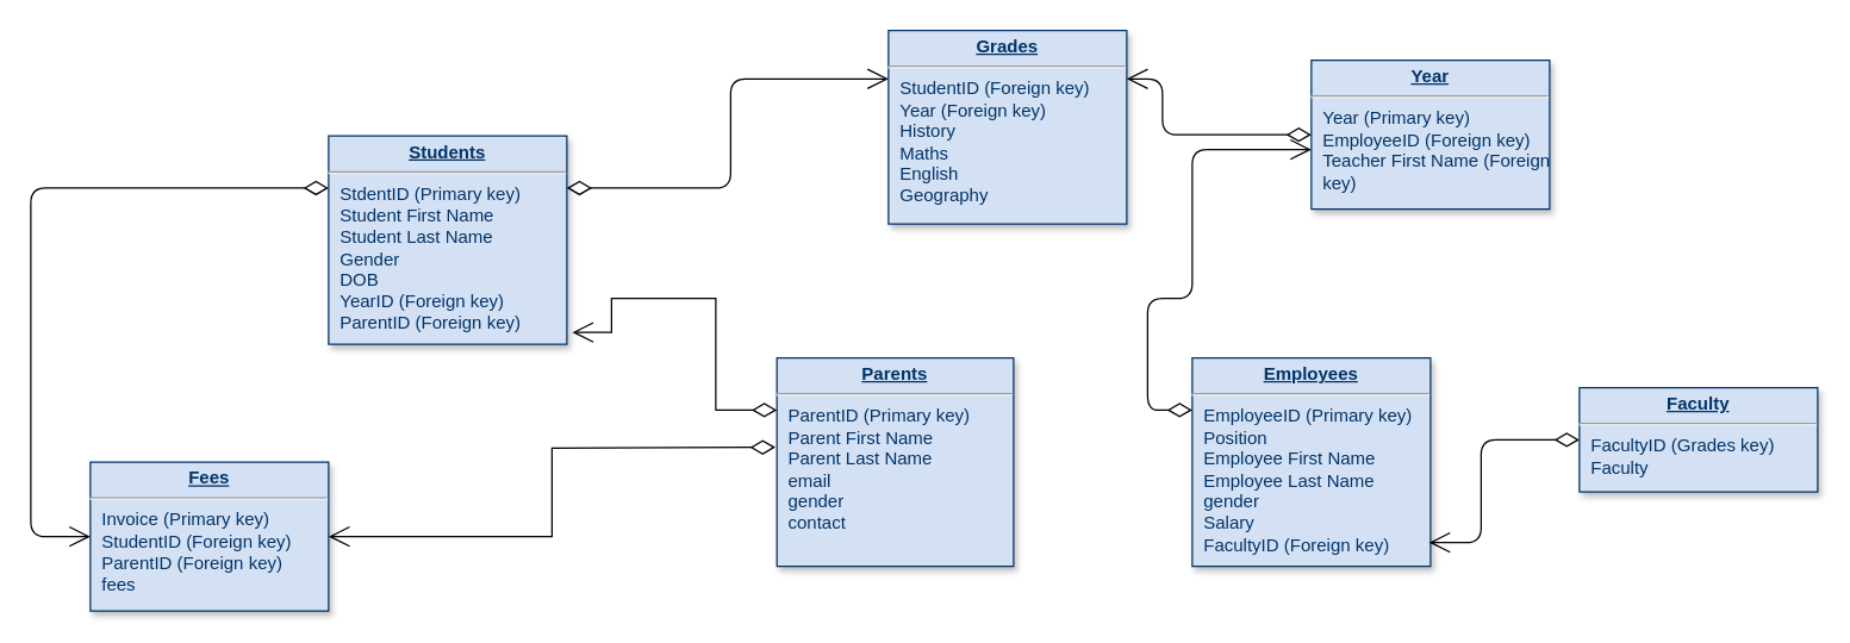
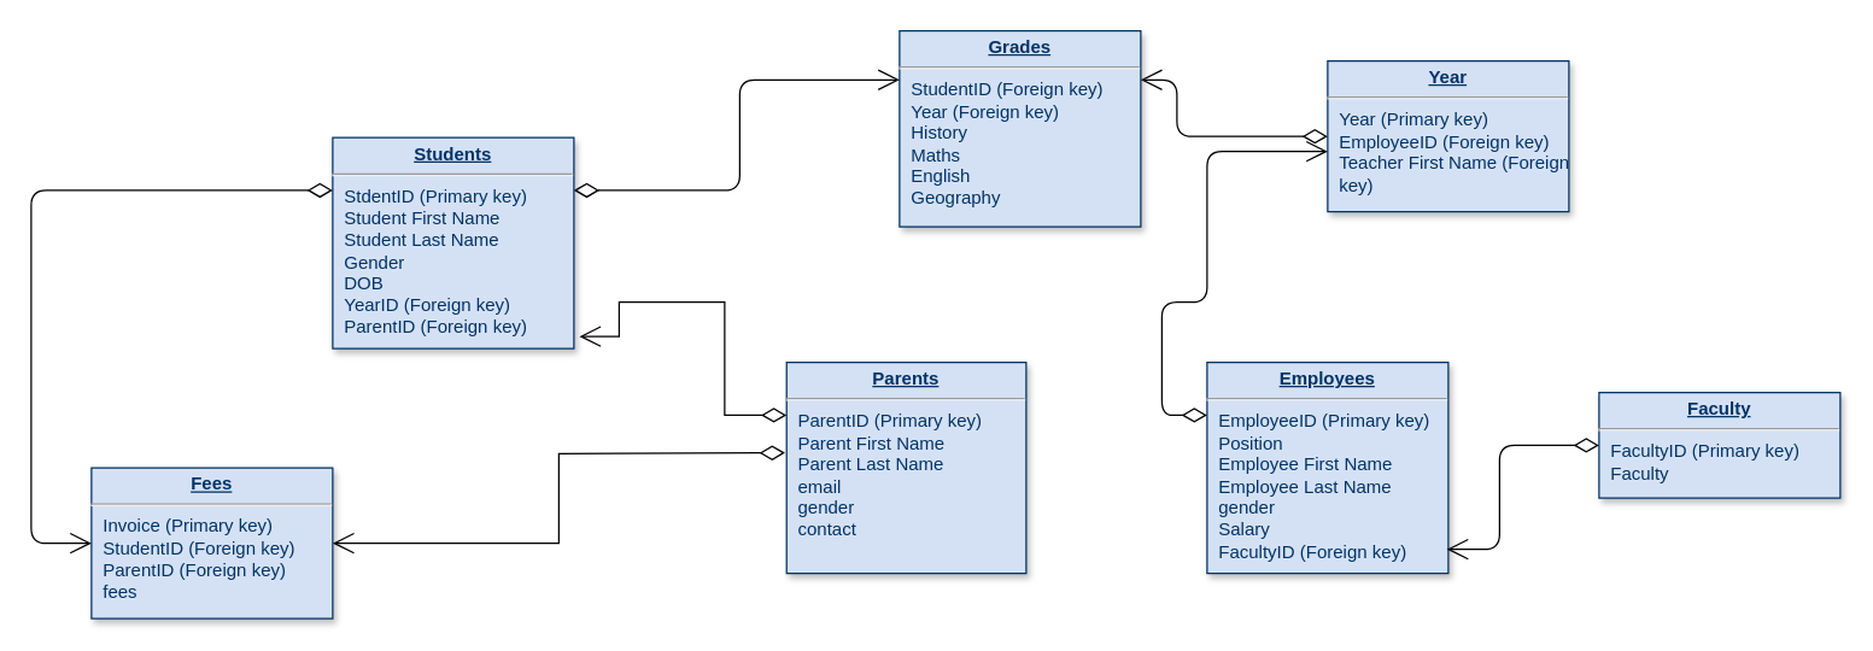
  <mxCell id="0" />
  <mxCell id="1" parent="0" />
  <mxCell id="2" value="&lt;p style=&quot;margin: 0px; margin-top: 4px; text-align: center; text-decoration: underline;&quot;&gt;&lt;b&gt;Students&lt;/b&gt;&lt;/p&gt;&lt;hr&gt;&lt;p style=&quot;margin: 0px; margin-left: 8px;&quot;&gt;StdentID (Primary key)&lt;/p&gt;&lt;p style=&quot;margin: 0px; margin-left: 8px;&quot;&gt;Student First Name&lt;/p&gt;&lt;p style=&quot;margin: 0px; margin-left: 8px;&quot;&gt;Student Last Name&lt;/p&gt;&lt;p style=&quot;margin: 0px; margin-left: 8px;&quot;&gt;Gender&lt;/p&gt;&lt;p style=&quot;margin: 0px; margin-left: 8px;&quot;&gt;DOB&lt;/p&gt;&lt;p style=&quot;margin: 0px; margin-left: 8px;&quot;&gt;YearID (Foreign key)&lt;/p&gt;&lt;p style=&quot;margin: 0px; margin-left: 8px;&quot;&gt;ParentID (Foreign key)&lt;/p&gt;&lt;p style=&quot;margin: 0px; margin-left: 8px;&quot;&gt;&lt;br&gt;&lt;/p&gt;" style="verticalAlign=top;align=left;overflow=fill;fontSize=12;fontFamily=Helvetica;html=1;strokeColor=#003366;shadow=1;fillColor=#D4E1F5;fontColor=#003366" parent="1" vertex="1"><mxGeometry x="220" y="90.82" width="160" height="140" as="geometry" /></mxCell>
  <mxCell id="3" value="&lt;p style=&quot;margin: 0px; margin-top: 4px; text-align: center; text-decoration: underline;&quot;&gt;&lt;b&gt;Fees&lt;/b&gt;&lt;/p&gt;&lt;hr&gt;&lt;p style=&quot;margin: 0px; margin-left: 8px;&quot;&gt;Invoice (Primary key)&lt;/p&gt;&lt;p style=&quot;margin: 0px; margin-left: 8px;&quot;&gt;StudentID (Foreign key)&lt;/p&gt;&lt;p style=&quot;margin: 0px; margin-left: 8px;&quot;&gt;ParentID (Foreign key)&lt;/p&gt;&lt;p style=&quot;margin: 0px; margin-left: 8px;&quot;&gt;fees&lt;/p&gt;" style="verticalAlign=top;align=left;overflow=fill;fontSize=12;fontFamily=Helvetica;html=1;strokeColor=#003366;shadow=1;fillColor=#D4E1F5;fontColor=#003366" parent="1" vertex="1"><mxGeometry x="60" y="310" width="160" height="100" as="geometry" /></mxCell>
  <mxCell id="4" value="&lt;p style=&quot;margin: 0px; margin-top: 4px; text-align: center; text-decoration: underline;&quot;&gt;&lt;b&gt;Employees&lt;/b&gt;&lt;/p&gt;&lt;hr&gt;&lt;p style=&quot;margin: 0px; margin-left: 8px;&quot;&gt;EmployeeID (Primary key)&lt;/p&gt;&lt;p style=&quot;margin: 0px; margin-left: 8px;&quot;&gt;Position&lt;/p&gt;&lt;p style=&quot;margin: 0px; margin-left: 8px;&quot;&gt;Employee First Name&lt;/p&gt;&lt;p style=&quot;margin: 0px; margin-left: 8px;&quot;&gt;Employee Last Name&lt;/p&gt;&lt;p style=&quot;margin: 0px; margin-left: 8px;&quot;&gt;gender&lt;/p&gt;&lt;p style=&quot;margin: 0px; margin-left: 8px;&quot;&gt;Salary&lt;/p&gt;&lt;p style=&quot;margin: 0px; margin-left: 8px;&quot;&gt;FacultyID (Foreign key)&lt;/p&gt;" style="verticalAlign=top;align=left;overflow=fill;fontSize=12;fontFamily=Helvetica;html=1;strokeColor=#003366;shadow=1;fillColor=#D4E1F5;fontColor=#003366" parent="1" vertex="1"><mxGeometry x="800" y="240" width="160" height="140" as="geometry" /></mxCell>
  <mxCell id="5" value="&lt;p style=&quot;margin: 0px; margin-top: 4px; text-align: center; text-decoration: underline;&quot;&gt;&lt;b&gt;Parents&lt;/b&gt;&lt;/p&gt;&lt;hr&gt;&lt;p style=&quot;margin: 0px; margin-left: 8px;&quot;&gt;ParentID (Primary key)&lt;/p&gt;&lt;p style=&quot;margin: 0px; margin-left: 8px;&quot;&gt;Parent First Name&lt;/p&gt;&lt;p style=&quot;margin: 0px; margin-left: 8px;&quot;&gt;Parent Last Name&lt;/p&gt;&lt;p style=&quot;margin: 0px; margin-left: 8px;&quot;&gt;email&lt;/p&gt;&lt;p style=&quot;margin: 0px; margin-left: 8px;&quot;&gt;gender&lt;/p&gt;&lt;p style=&quot;margin: 0px; margin-left: 8px;&quot;&gt;contact&lt;/p&gt;" style="verticalAlign=top;align=left;overflow=fill;fontSize=12;fontFamily=Helvetica;html=1;strokeColor=#003366;shadow=1;fillColor=#D4E1F5;fontColor=#003366" parent="1" vertex="1"><mxGeometry x="521.08" y="240" width="158.92" height="140" as="geometry" /></mxCell>
- <mxCell id="6" value="&lt;p style=&quot;margin: 0px; margin-top: 4px; text-align: center; text-decoration: underline;&quot;&gt;&lt;b&gt;Faculty&lt;/b&gt;&lt;/p&gt;&lt;hr&gt;&lt;p style=&quot;margin: 0px; margin-left: 8px;&quot;&gt;FacultyID (Grades key)&lt;/p&gt;&lt;p style=&quot;margin: 0px; margin-left: 8px;&quot;&gt;Faculty&lt;/p&gt;" style="verticalAlign=top;align=left;overflow=fill;fontSize=12;fontFamily=Helvetica;html=1;strokeColor=#003366;shadow=1;fillColor=#D4E1F5;fontColor=#003366" parent="1" vertex="1"><mxGeometry x="1060" y="260" width="160" height="70" as="geometry" /></mxCell>
+ <mxCell id="6" value="&lt;p style=&quot;margin: 0px; margin-top: 4px; text-align: center; text-decoration: underline;&quot;&gt;&lt;b&gt;Faculty&lt;/b&gt;&lt;/p&gt;&lt;hr&gt;&lt;p style=&quot;margin: 0px; margin-left: 8px;&quot;&gt;FacultyID (Primary key)&lt;/p&gt;&lt;p style=&quot;margin: 0px; margin-left: 8px;&quot;&gt;Faculty&lt;/p&gt;" style="verticalAlign=top;align=left;overflow=fill;fontSize=12;fontFamily=Helvetica;html=1;strokeColor=#003366;shadow=1;fillColor=#D4E1F5;fontColor=#003366" parent="1" vertex="1"><mxGeometry x="1060" y="260" width="160" height="70" as="geometry" /></mxCell>
  <mxCell id="7" value="&lt;p style=&quot;margin: 0px; margin-top: 4px; text-align: center; text-decoration: underline;&quot;&gt;&lt;b&gt;Year&lt;/b&gt;&lt;/p&gt;&lt;hr&gt;&lt;p style=&quot;margin: 0px; margin-left: 8px;&quot;&gt;Year (Primary key)&lt;/p&gt;&lt;p style=&quot;margin: 0px; margin-left: 8px;&quot;&gt;EmployeeID (Foreign key)&lt;/p&gt;&lt;p style=&quot;margin: 0px; margin-left: 8px;&quot;&gt;Teacher First Name (Foreign&amp;nbsp;&lt;/p&gt;&lt;p style=&quot;margin: 0px; margin-left: 8px;&quot;&gt;key)&lt;/p&gt;&lt;p style=&quot;margin: 0px; margin-left: 8px;&quot;&gt;&lt;br&gt;&lt;/p&gt;" style="verticalAlign=top;align=left;overflow=fill;fontSize=12;fontFamily=Helvetica;html=1;strokeColor=#003366;shadow=1;fillColor=#D4E1F5;fontColor=#003366" parent="1" vertex="1"><mxGeometry x="880" y="40" width="160" height="100" as="geometry" /></mxCell>
  <mxCell id="8" value="&lt;p style=&quot;margin: 0px; margin-top: 4px; text-align: center; text-decoration: underline;&quot;&gt;&lt;b&gt;Grades&lt;/b&gt;&lt;/p&gt;&lt;hr&gt;&lt;p style=&quot;margin: 0px; margin-left: 8px;&quot;&gt;StudentID (Foreign key)&lt;/p&gt;&lt;p style=&quot;margin: 0px; margin-left: 8px;&quot;&gt;Year (Foreign key)&lt;/p&gt;&lt;p style=&quot;margin: 0px; margin-left: 8px;&quot;&gt;History&amp;nbsp;&lt;/p&gt;&lt;p style=&quot;margin: 0px; margin-left: 8px;&quot;&gt;Maths&lt;/p&gt;&lt;p style=&quot;margin: 0px; margin-left: 8px;&quot;&gt;English&lt;/p&gt;&lt;p style=&quot;margin: 0px; margin-left: 8px;&quot;&gt;Geography&lt;/p&gt;&lt;p style=&quot;margin: 0px; margin-left: 8px;&quot;&gt;&lt;br&gt;&lt;/p&gt;" style="verticalAlign=top;align=left;overflow=fill;fontSize=12;fontFamily=Helvetica;html=1;strokeColor=#003366;shadow=1;fillColor=#D4E1F5;fontColor=#003366" parent="1" vertex="1"><mxGeometry x="596" y="20" width="160" height="130" as="geometry" /></mxCell>
  <mxCell id="9" value="" style="endArrow=open;endSize=12;startArrow=diamondThin;startSize=14;startFill=0;edgeStyle=orthogonalEdgeStyle;rounded=0;entryX=1.023;entryY=0.943;entryDx=0;entryDy=0;entryPerimeter=0;exitX=0;exitY=0.25;exitDx=0;exitDy=0;" parent="1" source="5" target="2" edge="1"><mxGeometry x="519.36" y="180" as="geometry"><mxPoint x="510" y="140" as="sourcePoint" /><mxPoint x="890" y="409" as="targetPoint" /><Array as="points"><mxPoint x="480" y="275" /><mxPoint x="480" y="200" /><mxPoint x="410" y="200" /><mxPoint x="410" y="223" /></Array></mxGeometry></mxCell>
  <mxCell id="10" value="" style="endArrow=open;endSize=12;startArrow=diamondThin;startSize=14;startFill=0;edgeStyle=orthogonalEdgeStyle;exitX=0;exitY=0.25;exitDx=0;exitDy=0;entryX=0;entryY=0.5;entryDx=0;entryDy=0;" parent="1" source="2" target="3" edge="1"><mxGeometry x="519.36" y="200" as="geometry"><mxPoint x="449.36" y="200" as="sourcePoint" /><mxPoint x="609.36" y="200" as="targetPoint" /><Array as="points"><mxPoint x="20" y="126" /><mxPoint x="20" y="360" /></Array></mxGeometry></mxCell>
  <mxCell id="11" value="" style="endArrow=open;endSize=12;startArrow=diamondThin;startSize=14;startFill=0;edgeStyle=orthogonalEdgeStyle;rounded=0;entryX=1;entryY=0.5;entryDx=0;entryDy=0;" parent="1" target="3" edge="1"><mxGeometry x="519.36" y="180" as="geometry"><mxPoint x="520" y="300" as="sourcePoint" /><mxPoint x="320" y="310" as="targetPoint" /></mxGeometry></mxCell>
  <mxCell id="12" value="" style="endArrow=open;endSize=12;startArrow=diamondThin;startSize=14;startFill=0;edgeStyle=orthogonalEdgeStyle;exitX=1;exitY=0.25;exitDx=0;exitDy=0;entryX=0;entryY=0.25;entryDx=0;entryDy=0;" parent="1" source="2" target="8" edge="1"><mxGeometry x="519.36" y="200" as="geometry"><mxPoint x="450" y="60" as="sourcePoint" /><mxPoint x="290" y="294" as="targetPoint" /><Array as="points"><mxPoint x="490" y="126" /><mxPoint x="490" y="53" /></Array></mxGeometry></mxCell>
  <mxCell id="13" value="" style="endArrow=open;endSize=12;startArrow=diamondThin;startSize=14;startFill=0;edgeStyle=orthogonalEdgeStyle;exitX=0;exitY=0.5;exitDx=0;exitDy=0;entryX=1;entryY=0.25;entryDx=0;entryDy=0;" parent="1" source="7" target="8" edge="1"><mxGeometry x="519.36" y="200" as="geometry"><mxPoint x="880" y="243" as="sourcePoint" /><mxPoint x="1096" y="170" as="targetPoint" /><Array as="points"><mxPoint x="780" y="90" /><mxPoint x="780" y="52" /></Array></mxGeometry></mxCell>
  <mxCell id="14" value="" style="endArrow=open;endSize=12;startArrow=diamondThin;startSize=14;startFill=0;edgeStyle=orthogonalEdgeStyle;exitX=0;exitY=0.25;exitDx=0;exitDy=0;" parent="1" source="4" edge="1"><mxGeometry x="519.36" y="200" as="geometry"><mxPoint x="844" y="188" as="sourcePoint" /><mxPoint x="880" y="100" as="targetPoint" /><Array as="points"><mxPoint x="770" y="275" /><mxPoint x="770" y="200" /><mxPoint x="800" y="200" /><mxPoint x="800" y="100" /></Array></mxGeometry></mxCell>
  <mxCell id="15" value="" style="endArrow=open;endSize=12;startArrow=diamondThin;startSize=14;startFill=0;edgeStyle=orthogonalEdgeStyle;exitX=0;exitY=0.5;exitDx=0;exitDy=0;entryX=0.994;entryY=0.886;entryDx=0;entryDy=0;entryPerimeter=0;" parent="1" source="6" target="4" edge="1"><mxGeometry x="519.36" y="200" as="geometry"><mxPoint x="1094" y="438" as="sourcePoint" /><mxPoint x="970" y="401" as="targetPoint" /><Array as="points"><mxPoint x="994" y="295" /><mxPoint x="994" y="364" /></Array></mxGeometry></mxCell>
